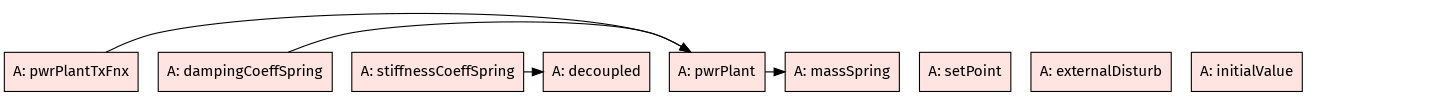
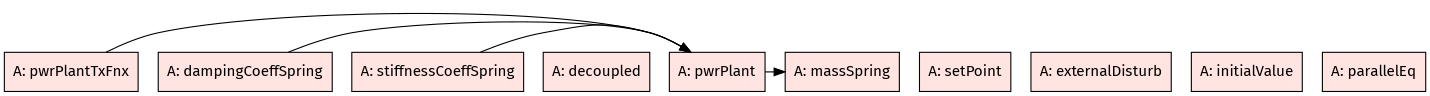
  digraph {
    fontname="Fira Sans"
    node [color=black fillcolor=mistyrose fontname="Fira Sans" shape=box style=filled]
    edge [fontname="Fira Sans"]
    n1 [label="A: pwrPlantTxFnx"]
    n2 [label="A: pwrPlant"]
    n3 [label="A: massSpring"]
    n4 [label="A: dampingCoeffSpring"]
    n5 [label="A: stiffnessCoeffSpring"]
    n6 [label="A: decoupled"]
    n7 [label="A: setPoint"]
    n8 [label="A: externalDisturb"]
    n9 [label="A: initialValue"]
+   n10 [label="A: parallelEq"]
    subgraph sub_1 {
      rank=same
      n1
      n2
      n3
      n4
      n5
      n6
      n7
      n8
      n9
+     n10
    }
    n1 -> n2
    n2 -> n3
    n4 -> n2
-   n5 -> n6
+   n5 -> n2
  }
